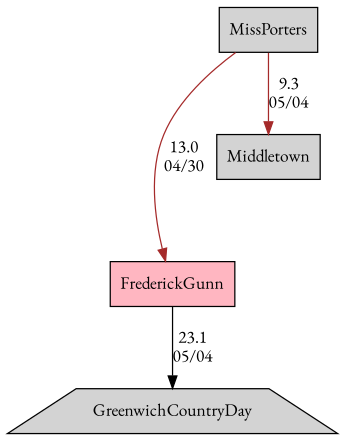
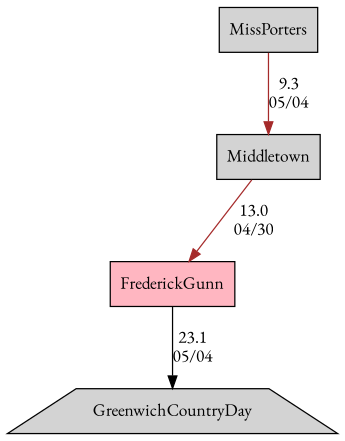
  digraph {
    fontname="EB Garamond"
    node [fillcolor=lightgrey fontname="EB Garamond" shape=box style=filled]
    edge [color=brown fontname="EB Garamond" random=random]
    GreenwichCountryDay [shape=trapezium]
    FrederickGunn [fillcolor=lightpink]
    MissPorters
    Middletown
    FrederickGunn -> GreenwichCountryDay [color=black label="23.1\n05/04" weight=77]
-   MissPorters -> FrederickGunn [label="13.0\n04/30" weight=87]
+   Middletown -> FrederickGunn [label="13.0\n04/30" weight=87]
    MissPorters -> Middletown [label="9.3\n05/04" weight=91]
  }
